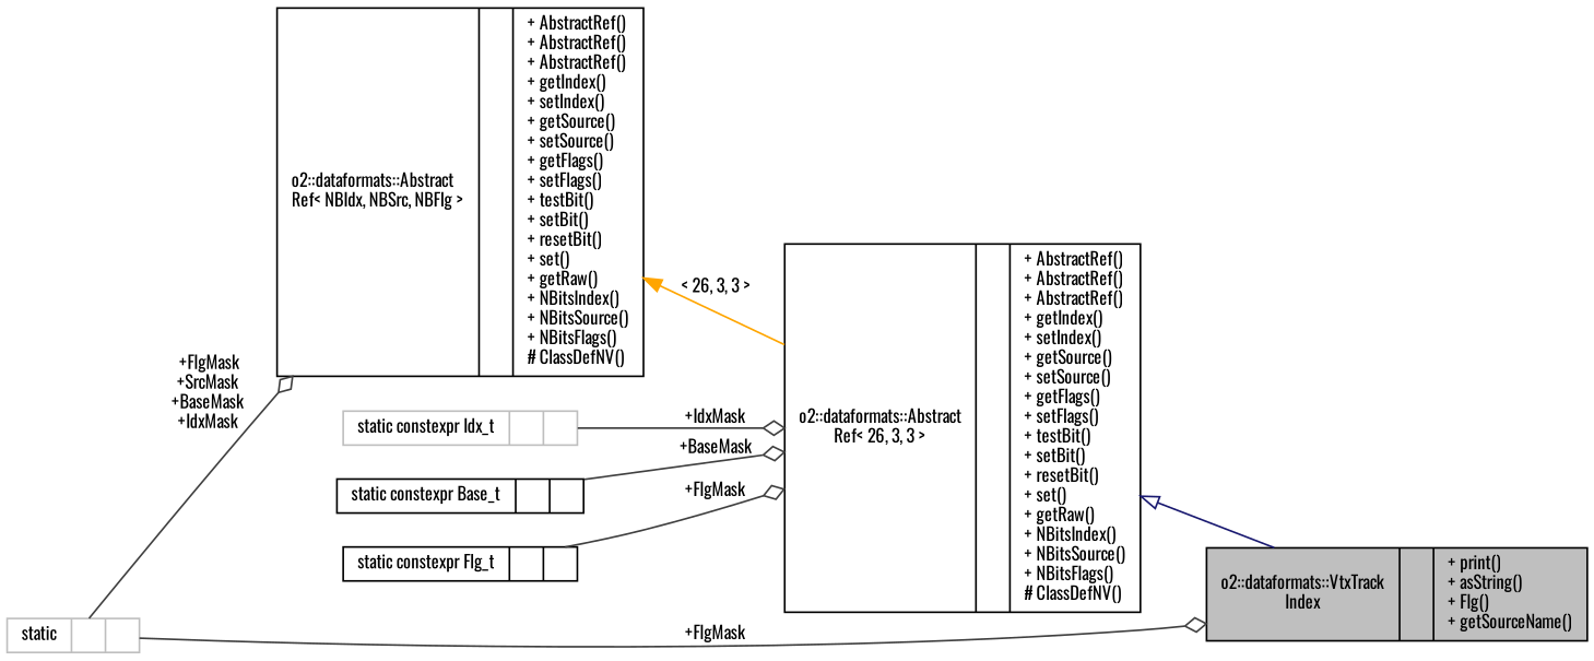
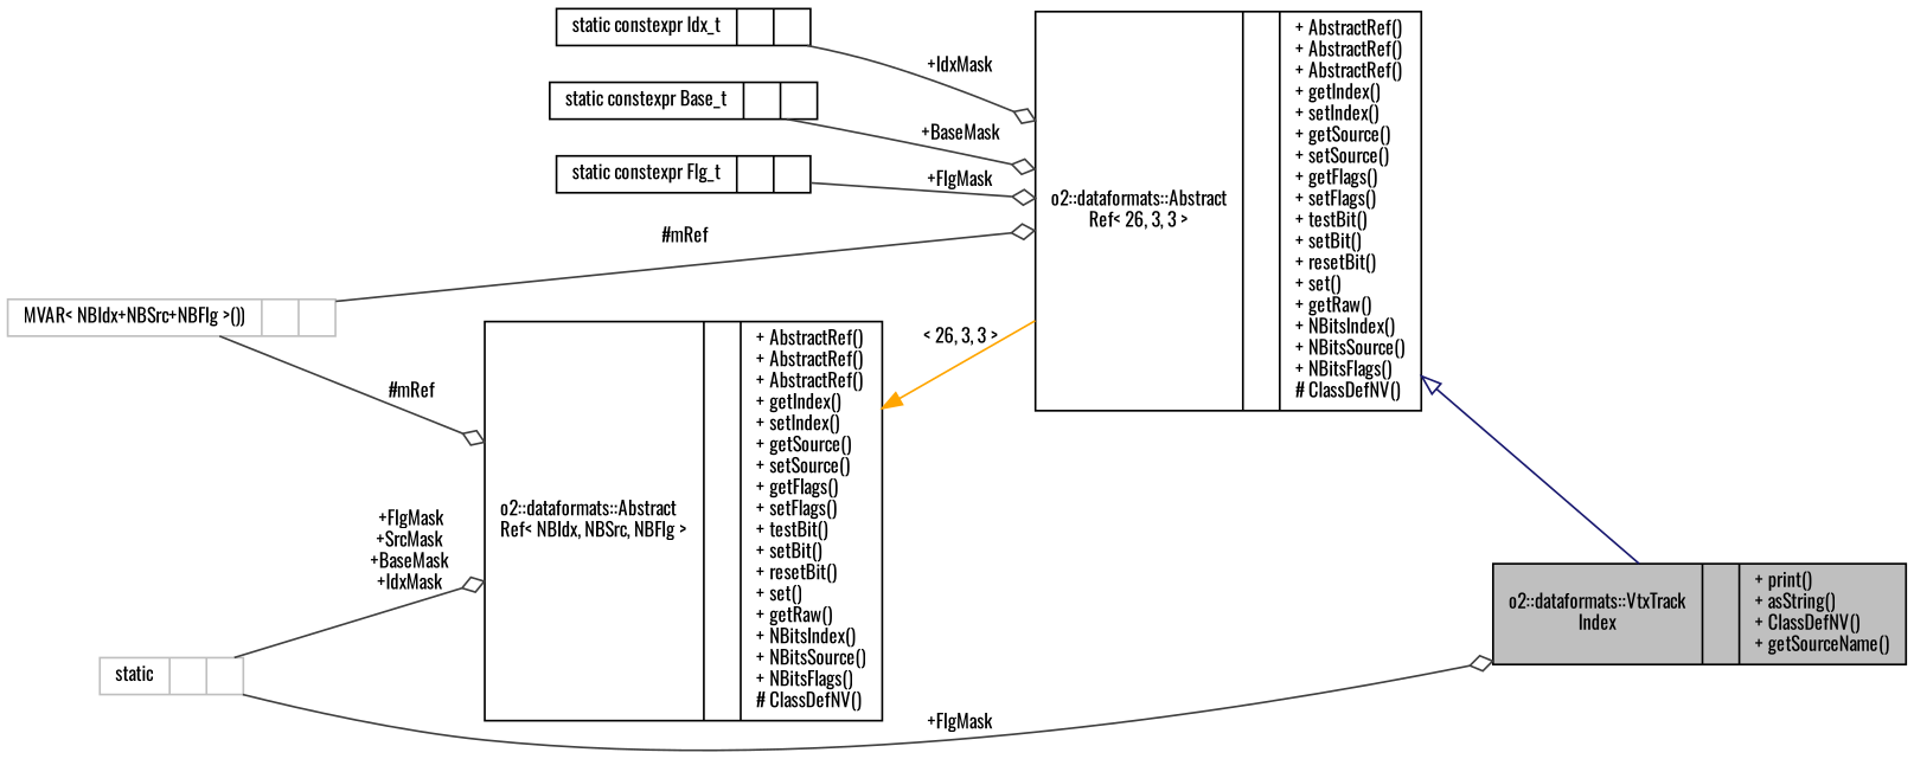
  digraph {
    fontname=Oswald
    rankdir=LR
    node [color=black fontname=Oswald fontsize=10 shape=record]
    edge [color=grey25 fontname=Oswald fontsize=10 labelfontname=Helvetica labelfontsize=10 style=solid arrowhead=odiamond]
-   n1 [fillcolor=grey75 fontcolor=black height=0.2 label="{o2::dataformats::VtxTrack\lIndex\n||+ print()\l+ asString()\l+ Flg()\l+ getSourceName()\l}" style=filled width=0.4]
+   n1 [fillcolor=grey75 fontcolor=black height=0.2 label="{o2::dataformats::VtxTrack\lIndex\n||+ print()\l+ asString()\l+ ClassDefNV()\l+ getSourceName()\l}" style=filled width=0.4]
    n2 [height=0.2 label="{o2::dataformats::Abstract\lRef\< 26, 3, 3 \>\n||+ AbstractRef()\l+ AbstractRef()\l+ AbstractRef()\l+ getIndex()\l+ setIndex()\l+ getSource()\l+ setSource()\l+ getFlags()\l+ setFlags()\l+ testBit()\l+ setBit()\l+ resetBit()\l+ set()\l+ getRaw()\l+ NBitsIndex()\l+ NBitsSource()\l+ NBitsFlags()\l# ClassDefNV()\l}" width=0.4]
-   n3 [color=grey75 height=0.2 label="{static constexpr Idx_t\n||}" width=0.4]
+   n3 [height=0.2 label="{static constexpr Idx_t\n||}" width=0.4]
    n4 [height=0.2 label="{static constexpr Base_t\n||}" width=0.4]
    n5 [height=0.2 label="{static constexpr Flg_t\n||}" width=0.4]
+   n6 [color=grey75 height=0.2 label="{MVAR\< NBIdx+NBSrc+NBFlg \>())\n||}" width=0.4]
    n7 [height=0.2 label="{o2::dataformats::Abstract\lRef\< NBIdx, NBSrc, NBFlg \>\n||+ AbstractRef()\l+ AbstractRef()\l+ AbstractRef()\l+ getIndex()\l+ setIndex()\l+ getSource()\l+ setSource()\l+ getFlags()\l+ setFlags()\l+ testBit()\l+ setBit()\l+ resetBit()\l+ set()\l+ getRaw()\l+ NBitsIndex()\l+ NBitsSource()\l+ NBitsFlags()\l# ClassDefNV()\l}" width=0.4]
    n8 [color=grey75 height=0.2 label="{static\n||}" width=0.4]
    n2 -> n1 [arrowtail=onormal color=midnightblue dir=back arrowhead=""]
    n3 -> n2 [label=" +IdxMask"]
    n4 -> n2 [label=" +BaseMask"]
    n5 -> n2 [label=" +FlgMask"]
+   n6 -> n2 [label=" #mRef"]
+   n6 -> n7 [label=" #mRef"]
    n7 -> n2 [color=orange dir=back label=" \< 26, 3, 3 \>" arrowhead=""]
    n8 -> n1 [label=" +FlgMask"]
    n8 -> n7 [label=" +FlgMask\n+SrcMask\n+BaseMask\n+IdxMask"]
  }
